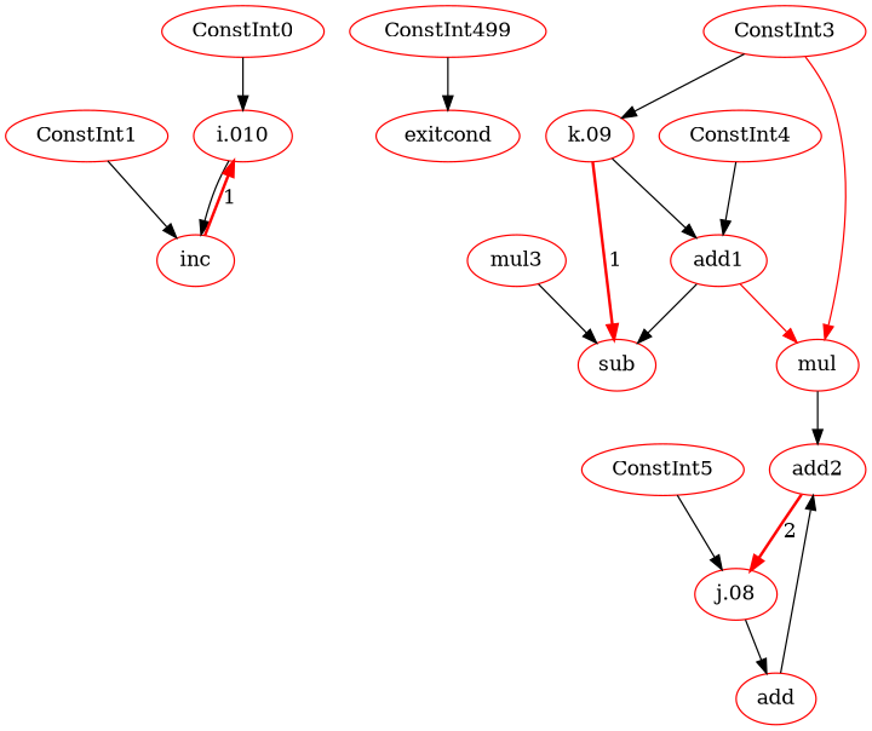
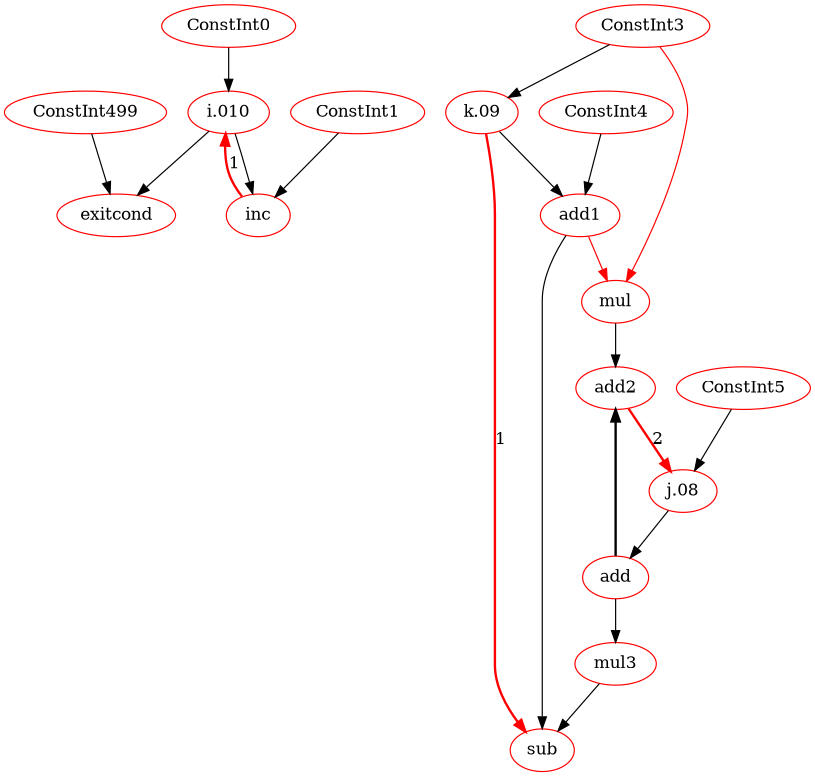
  digraph {
    node [color=red]
    n1 [label="i.010"]
    n2 [label=inc]
    n3 [label=exitcond]
    n4 [label="k.09"]
    n5 [label=add1]
    n6 [label=sub]
    n7 [label=mul]
    n8 [label="j.08"]
    n9 [label=add]
    n10 [label=add2]
    n11 [label=mul3]
    n12 [label=ConstInt0]
    n13 [label=ConstInt3]
    n14 [label=ConstInt5]
    n15 [label=ConstInt4]
    n16 [label=ConstInt1]
    n17 [label=ConstInt499]
    n1 -> n2
+   n1 -> n3
    n2 -> n1 [color=red label=1 style=bold]
    n4 -> n5
    n4 -> n6 [color=red label=1 style=bold]
    n5 -> n6
    n5 -> n7 [color=red]
    n7 -> n10
    n8 -> n9
-   n9 -> n10
+   n9 -> n10 [style=bold]
+   n9 -> n11
    n10 -> n8 [color=red label=2 style=bold]
    n11 -> n6
    n12 -> n1
    n13 -> n4
    n13 -> n7 [color=red]
    n14 -> n8
    n15 -> n5
    n16 -> n2
    n17 -> n3
  }
